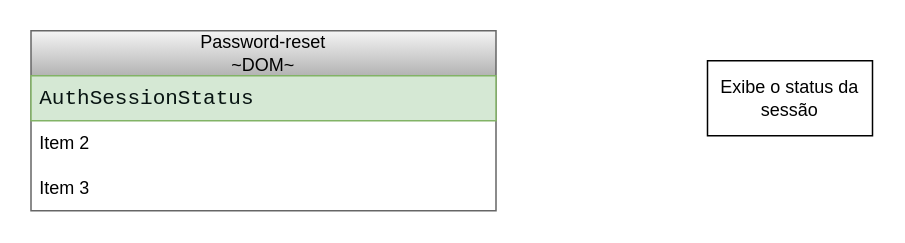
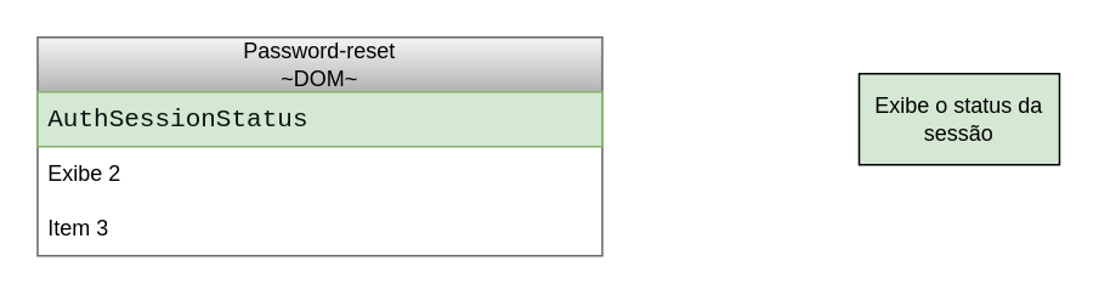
  <mxCell id="0" />
  <mxCell id="1" parent="0" />
  <mxCell id="2" value="Password-reset&lt;div&gt;~DOM~&lt;/div&gt;" style="swimlane;fontStyle=0;childLayout=stackLayout;horizontal=1;startSize=30;horizontalStack=0;resizeParent=1;resizeParentMax=0;resizeLast=0;collapsible=1;marginBottom=0;whiteSpace=wrap;html=1;fillColor=#f5f5f5;strokeColor=#666666;gradientColor=#b3b3b3;" vertex="1" parent="1"><mxGeometry x="20" y="20" width="310" height="120" as="geometry" /></mxCell>
  <mxCell id="3" value="&lt;div style=&quot;font-family: Consolas, &amp;quot;Courier New&amp;quot;, monospace; font-size: 14px; line-height: 19px; white-space: pre;&quot;&gt;&lt;font color=&quot;#081412&quot;&gt;AuthSessionStatus&lt;/font&gt;&lt;/div&gt;" style="text;strokeColor=#82b366;fillColor=#d5e8d4;align=left;verticalAlign=middle;spacingLeft=4;spacingRight=4;overflow=hidden;points=[[0,0.5],[1,0.5]];portConstraint=eastwest;rotatable=0;whiteSpace=wrap;html=1;" vertex="1" parent="2"><mxGeometry y="30" width="310" height="30" as="geometry" /></mxCell>
- <mxCell id="4" value="Item 2" style="text;strokeColor=none;fillColor=none;align=left;verticalAlign=middle;spacingLeft=4;spacingRight=4;overflow=hidden;points=[[0,0.5],[1,0.5]];portConstraint=eastwest;rotatable=0;whiteSpace=wrap;html=1;" vertex="1" parent="2"><mxGeometry y="60" width="310" height="30" as="geometry" /></mxCell>
+ <mxCell id="4" value="Exibe 2" style="text;strokeColor=none;fillColor=none;align=left;verticalAlign=middle;spacingLeft=4;spacingRight=4;overflow=hidden;points=[[0,0.5],[1,0.5]];portConstraint=eastwest;rotatable=0;whiteSpace=wrap;html=1;" vertex="1" parent="2"><mxGeometry y="60" width="310" height="30" as="geometry" /></mxCell>
  <mxCell id="5" value="Item 3" style="text;strokeColor=none;fillColor=none;align=left;verticalAlign=middle;spacingLeft=4;spacingRight=4;overflow=hidden;points=[[0,0.5],[1,0.5]];portConstraint=eastwest;rotatable=0;whiteSpace=wrap;html=1;" vertex="1" parent="2"><mxGeometry y="90" width="310" height="30" as="geometry" /></mxCell>
- <mxCell id="6" value="Exibe o status da sessão" style="html=1;whiteSpace=wrap;" vertex="1" parent="1"><mxGeometry x="471" y="40" width="110" height="50" as="geometry" /></mxCell>
+ <mxCell id="6" value="Exibe o status da sessão" style="html=1;whiteSpace=wrap;fillColor=#d5e8d4;" vertex="1" parent="1"><mxGeometry x="471" y="40" width="110" height="50" as="geometry" /></mxCell>
